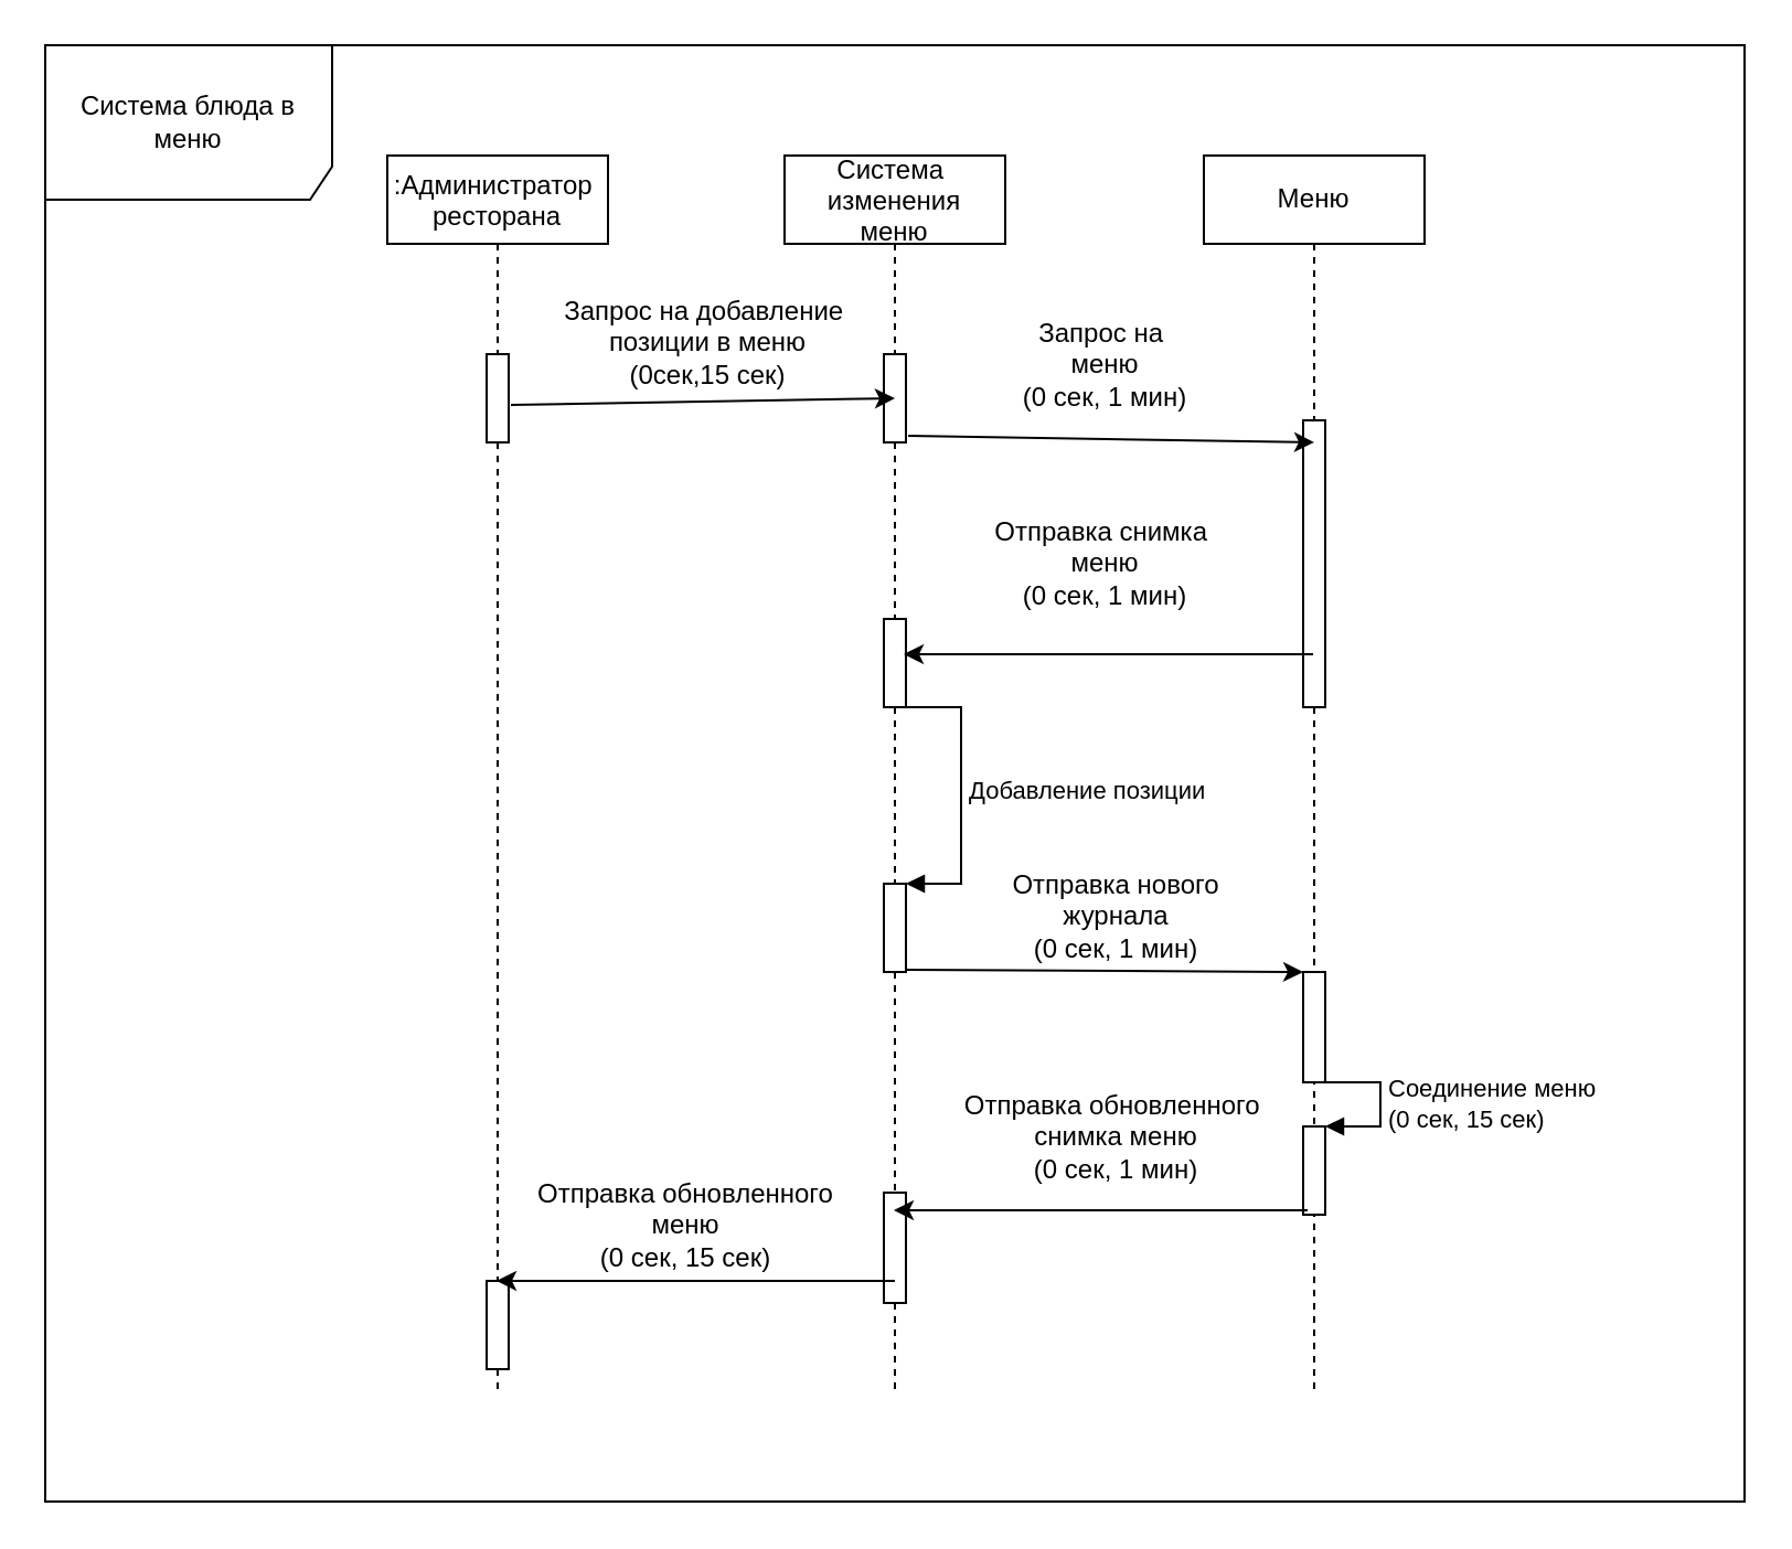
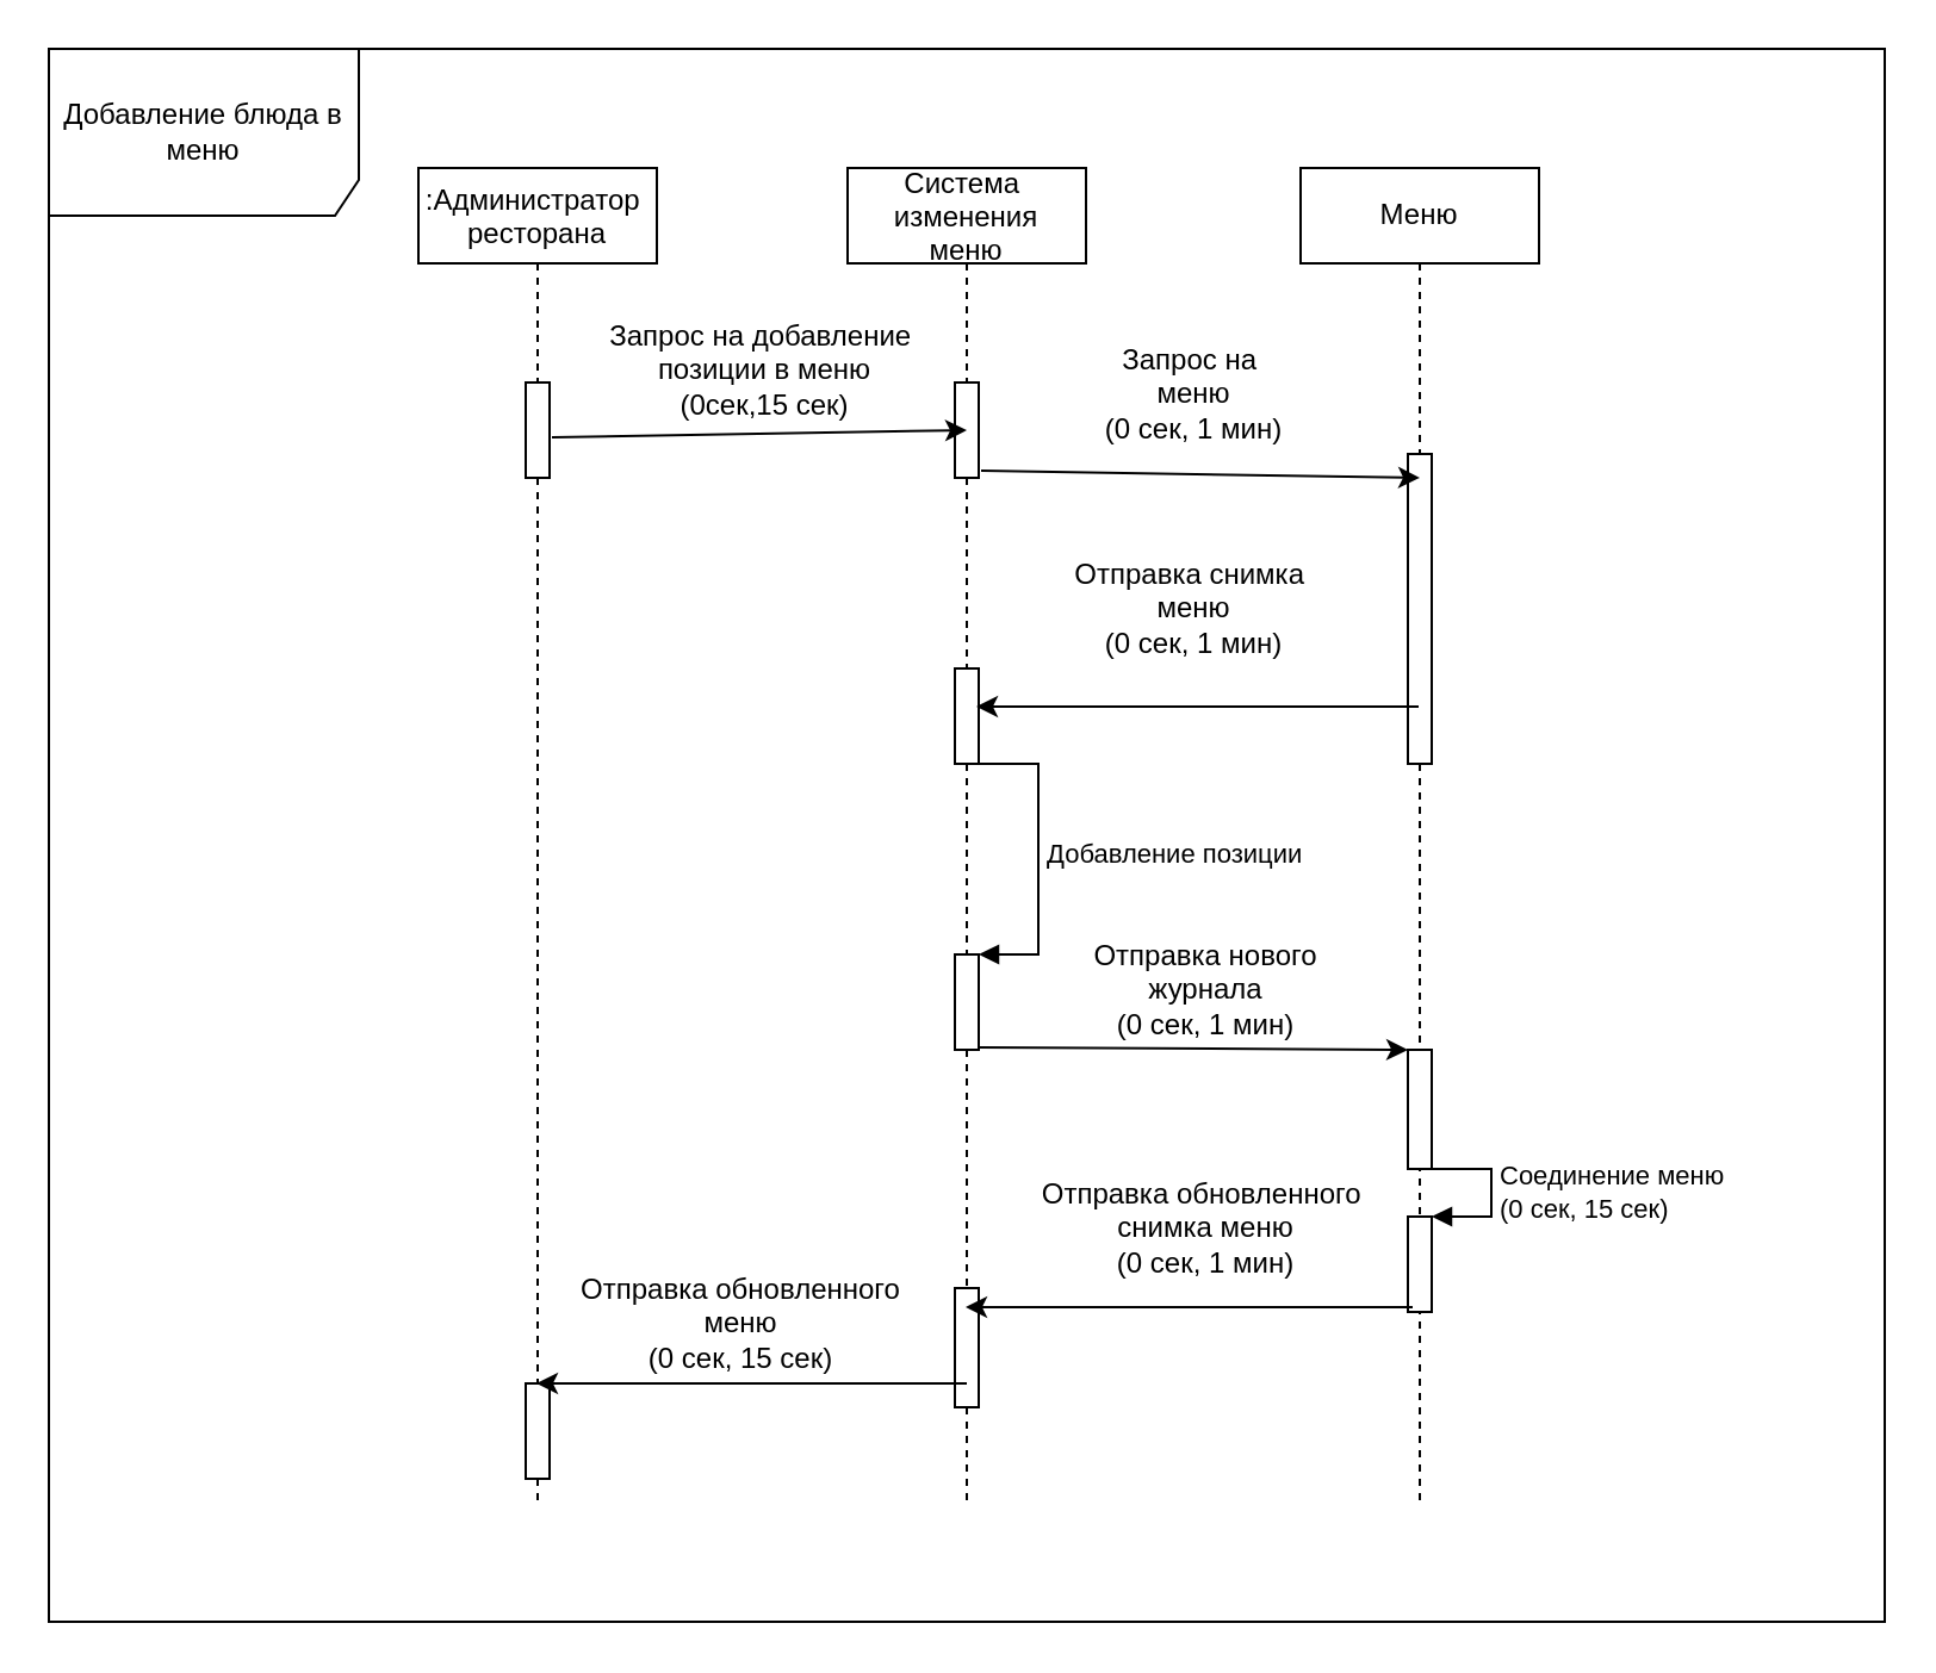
  <mxCell id="0" />
  <mxCell id="1" parent="0" />
  <mxCell id="2" value=":Администратор &#10;ресторана" style="shape=umlLifeline;perimeter=lifelinePerimeter;container=1;collapsible=0;recursiveResize=0;rounded=0;shadow=0;strokeWidth=1;" parent="1" vertex="1"><mxGeometry x="175" y="70" width="100" height="560" as="geometry" /></mxCell>
  <mxCell id="3" value="" style="points=[];perimeter=orthogonalPerimeter;rounded=0;shadow=0;strokeWidth=1;" parent="2" vertex="1"><mxGeometry x="45" y="90" width="10" height="40" as="geometry" /></mxCell>
  <mxCell id="4" value="" style="points=[];perimeter=orthogonalPerimeter;rounded=0;shadow=0;strokeWidth=1;" vertex="1" parent="2"><mxGeometry x="45" y="510" width="10" height="40" as="geometry" /></mxCell>
  <mxCell id="5" value="Система &#10;изменения&#10;меню" style="shape=umlLifeline;perimeter=lifelinePerimeter;container=1;collapsible=0;recursiveResize=0;rounded=0;shadow=0;strokeWidth=1;" parent="1" vertex="1"><mxGeometry x="355" y="70" width="100" height="560" as="geometry" /></mxCell>
  <mxCell id="6" value="" style="points=[];perimeter=orthogonalPerimeter;rounded=0;shadow=0;strokeWidth=1;" vertex="1" parent="5"><mxGeometry x="45" y="90" width="10" height="40" as="geometry" /></mxCell>
  <mxCell id="7" value="" style="points=[];perimeter=orthogonalPerimeter;rounded=0;shadow=0;strokeWidth=1;" vertex="1" parent="5"><mxGeometry x="45" y="210" width="10" height="40" as="geometry" /></mxCell>
  <mxCell id="8" value="" style="html=1;points=[];perimeter=orthogonalPerimeter;" vertex="1" parent="5"><mxGeometry x="45" y="330" width="10" height="40" as="geometry" /></mxCell>
  <mxCell id="9" value="Добавление позиции" style="edgeStyle=orthogonalEdgeStyle;html=1;align=left;spacingLeft=2;endArrow=block;rounded=0;entryX=1;entryY=0;" edge="1" target="8" parent="5"><mxGeometry relative="1" as="geometry"><mxPoint x="50" y="250" as="sourcePoint" /><Array as="points"><mxPoint x="80" y="250" /></Array></mxGeometry></mxCell>
  <mxCell id="10" value="" style="html=1;points=[];perimeter=orthogonalPerimeter;" vertex="1" parent="5"><mxGeometry x="45" y="470" width="10" height="50" as="geometry" /></mxCell>
  <mxCell id="11" value="Меню" style="shape=umlLifeline;perimeter=lifelinePerimeter;whiteSpace=wrap;html=1;container=1;collapsible=0;recursiveResize=0;outlineConnect=0;" vertex="1" parent="1"><mxGeometry x="545" y="70" width="100" height="560" as="geometry" /></mxCell>
  <mxCell id="12" value="" style="points=[];perimeter=orthogonalPerimeter;rounded=0;shadow=0;strokeWidth=1;" vertex="1" parent="11"><mxGeometry x="45" y="120" width="10" height="130" as="geometry" /></mxCell>
  <mxCell id="13" value="" style="points=[];perimeter=orthogonalPerimeter;rounded=0;shadow=0;strokeWidth=1;" vertex="1" parent="11"><mxGeometry x="45" y="370" width="10" height="50" as="geometry" /></mxCell>
  <mxCell id="14" value="" style="html=1;points=[];perimeter=orthogonalPerimeter;" vertex="1" parent="11"><mxGeometry x="45" y="440" width="10" height="40" as="geometry" /></mxCell>
  <mxCell id="15" value="Соединение меню&lt;br&gt;(0 сек, 15 сек)" style="edgeStyle=orthogonalEdgeStyle;html=1;align=left;spacingLeft=2;endArrow=block;rounded=0;entryX=1;entryY=0;" edge="1" target="14" parent="11"><mxGeometry x="0.067" relative="1" as="geometry"><mxPoint x="50" y="420" as="sourcePoint" /><Array as="points"><mxPoint x="80" y="420" /></Array><mxPoint as="offset" /></mxGeometry></mxCell>
  <mxCell id="16" value="" style="endArrow=classic;html=1;rounded=0;exitX=1.1;exitY=0.575;exitDx=0;exitDy=0;exitPerimeter=0;" edge="1" parent="1" source="3"><mxGeometry width="50" height="50" relative="1" as="geometry"><mxPoint x="235" y="140" as="sourcePoint" /><mxPoint x="405" y="180" as="targetPoint" /></mxGeometry></mxCell>
  <mxCell id="17" value="Запрос на добавление&amp;nbsp;&lt;br&gt;позиции в меню&lt;br&gt;(0сек,15 сек)" style="text;html=1;align=center;verticalAlign=middle;resizable=0;points=[];autosize=1;strokeColor=none;fillColor=none;" vertex="1" parent="1"><mxGeometry x="245" y="130" width="150" height="50" as="geometry" /></mxCell>
  <mxCell id="18" value="" style="endArrow=classic;html=1;rounded=0;exitX=1.1;exitY=0.925;exitDx=0;exitDy=0;exitPerimeter=0;" edge="1" parent="1" source="6"><mxGeometry width="50" height="50" relative="1" as="geometry"><mxPoint x="455" y="370" as="sourcePoint" /><mxPoint x="595" y="200" as="targetPoint" /></mxGeometry></mxCell>
  <mxCell id="19" value="Запрос на&amp;nbsp;&lt;br&gt;меню&lt;br&gt;(0 сек, 1 мин)" style="text;html=1;align=center;verticalAlign=middle;resizable=0;points=[];autosize=1;strokeColor=none;fillColor=none;" vertex="1" parent="1"><mxGeometry x="455" y="140" width="90" height="50" as="geometry" /></mxCell>
  <mxCell id="20" value="" style="endArrow=classic;html=1;rounded=0;entryX=0.9;entryY=0.4;entryDx=0;entryDy=0;entryPerimeter=0;" edge="1" parent="1" source="11" target="7"><mxGeometry width="50" height="50" relative="1" as="geometry"><mxPoint x="455" y="350" as="sourcePoint" /><mxPoint x="505" y="300" as="targetPoint" /></mxGeometry></mxCell>
  <mxCell id="21" value="Отправка снимка&amp;nbsp;&lt;br&gt;меню&lt;br&gt;(0 сек, 1 мин)" style="text;html=1;align=center;verticalAlign=middle;resizable=0;points=[];autosize=1;strokeColor=none;fillColor=none;" vertex="1" parent="1"><mxGeometry x="440" y="230" width="120" height="50" as="geometry" /></mxCell>
  <mxCell id="22" value="" style="endArrow=classic;html=1;rounded=0;exitX=1;exitY=0.975;exitDx=0;exitDy=0;exitPerimeter=0;" edge="1" parent="1" source="8" target="13"><mxGeometry width="50" height="50" relative="1" as="geometry"><mxPoint x="455" y="340" as="sourcePoint" /><mxPoint x="585" y="439" as="targetPoint" /></mxGeometry></mxCell>
  <mxCell id="23" value="Отправка нового &lt;br&gt;журнала&lt;br&gt;(0 сек, 1 мин)" style="text;html=1;align=center;verticalAlign=middle;resizable=0;points=[];autosize=1;strokeColor=none;fillColor=none;" vertex="1" parent="1"><mxGeometry x="450" y="390" width="110" height="50" as="geometry" /></mxCell>
  <mxCell id="24" value="" style="endArrow=classic;html=1;rounded=0;exitX=0.2;exitY=0.95;exitDx=0;exitDy=0;exitPerimeter=0;" edge="1" parent="1" source="14" target="5"><mxGeometry width="50" height="50" relative="1" as="geometry"><mxPoint x="455" y="320" as="sourcePoint" /><mxPoint x="505" y="270" as="targetPoint" /></mxGeometry></mxCell>
  <mxCell id="25" value="Отправка обновленного&amp;nbsp;&lt;br&gt;снимка меню&lt;br&gt;(0 сек, 1 мин)" style="text;html=1;align=center;verticalAlign=middle;resizable=0;points=[];autosize=1;strokeColor=none;fillColor=none;" vertex="1" parent="1"><mxGeometry x="430" y="490" width="150" height="50" as="geometry" /></mxCell>
  <mxCell id="26" value="" style="endArrow=classic;html=1;rounded=0;exitX=0.5;exitY=0.8;exitDx=0;exitDy=0;exitPerimeter=0;" edge="1" parent="1" source="10" target="2"><mxGeometry width="50" height="50" relative="1" as="geometry"><mxPoint x="455" y="300" as="sourcePoint" /><mxPoint x="505" y="250" as="targetPoint" /></mxGeometry></mxCell>
  <mxCell id="27" value="Отправка обновленного&lt;br&gt;меню&lt;br&gt;(0 сек, 15 сек)" style="text;html=1;align=center;verticalAlign=middle;resizable=0;points=[];autosize=1;strokeColor=none;fillColor=none;" vertex="1" parent="1"><mxGeometry x="235" y="530" width="150" height="50" as="geometry" /></mxCell>
- <mxCell id="28" value="Система блюда в меню" style="shape=umlFrame;whiteSpace=wrap;html=1;width=130;height=70;" vertex="1" parent="1"><mxGeometry x="20" y="20" width="770" height="660" as="geometry" /></mxCell>
+ <mxCell id="28" value="Добавление блюда в меню" style="shape=umlFrame;whiteSpace=wrap;html=1;width=130;height=70;" vertex="1" parent="1"><mxGeometry x="20" y="20" width="770" height="660" as="geometry" /></mxCell>
